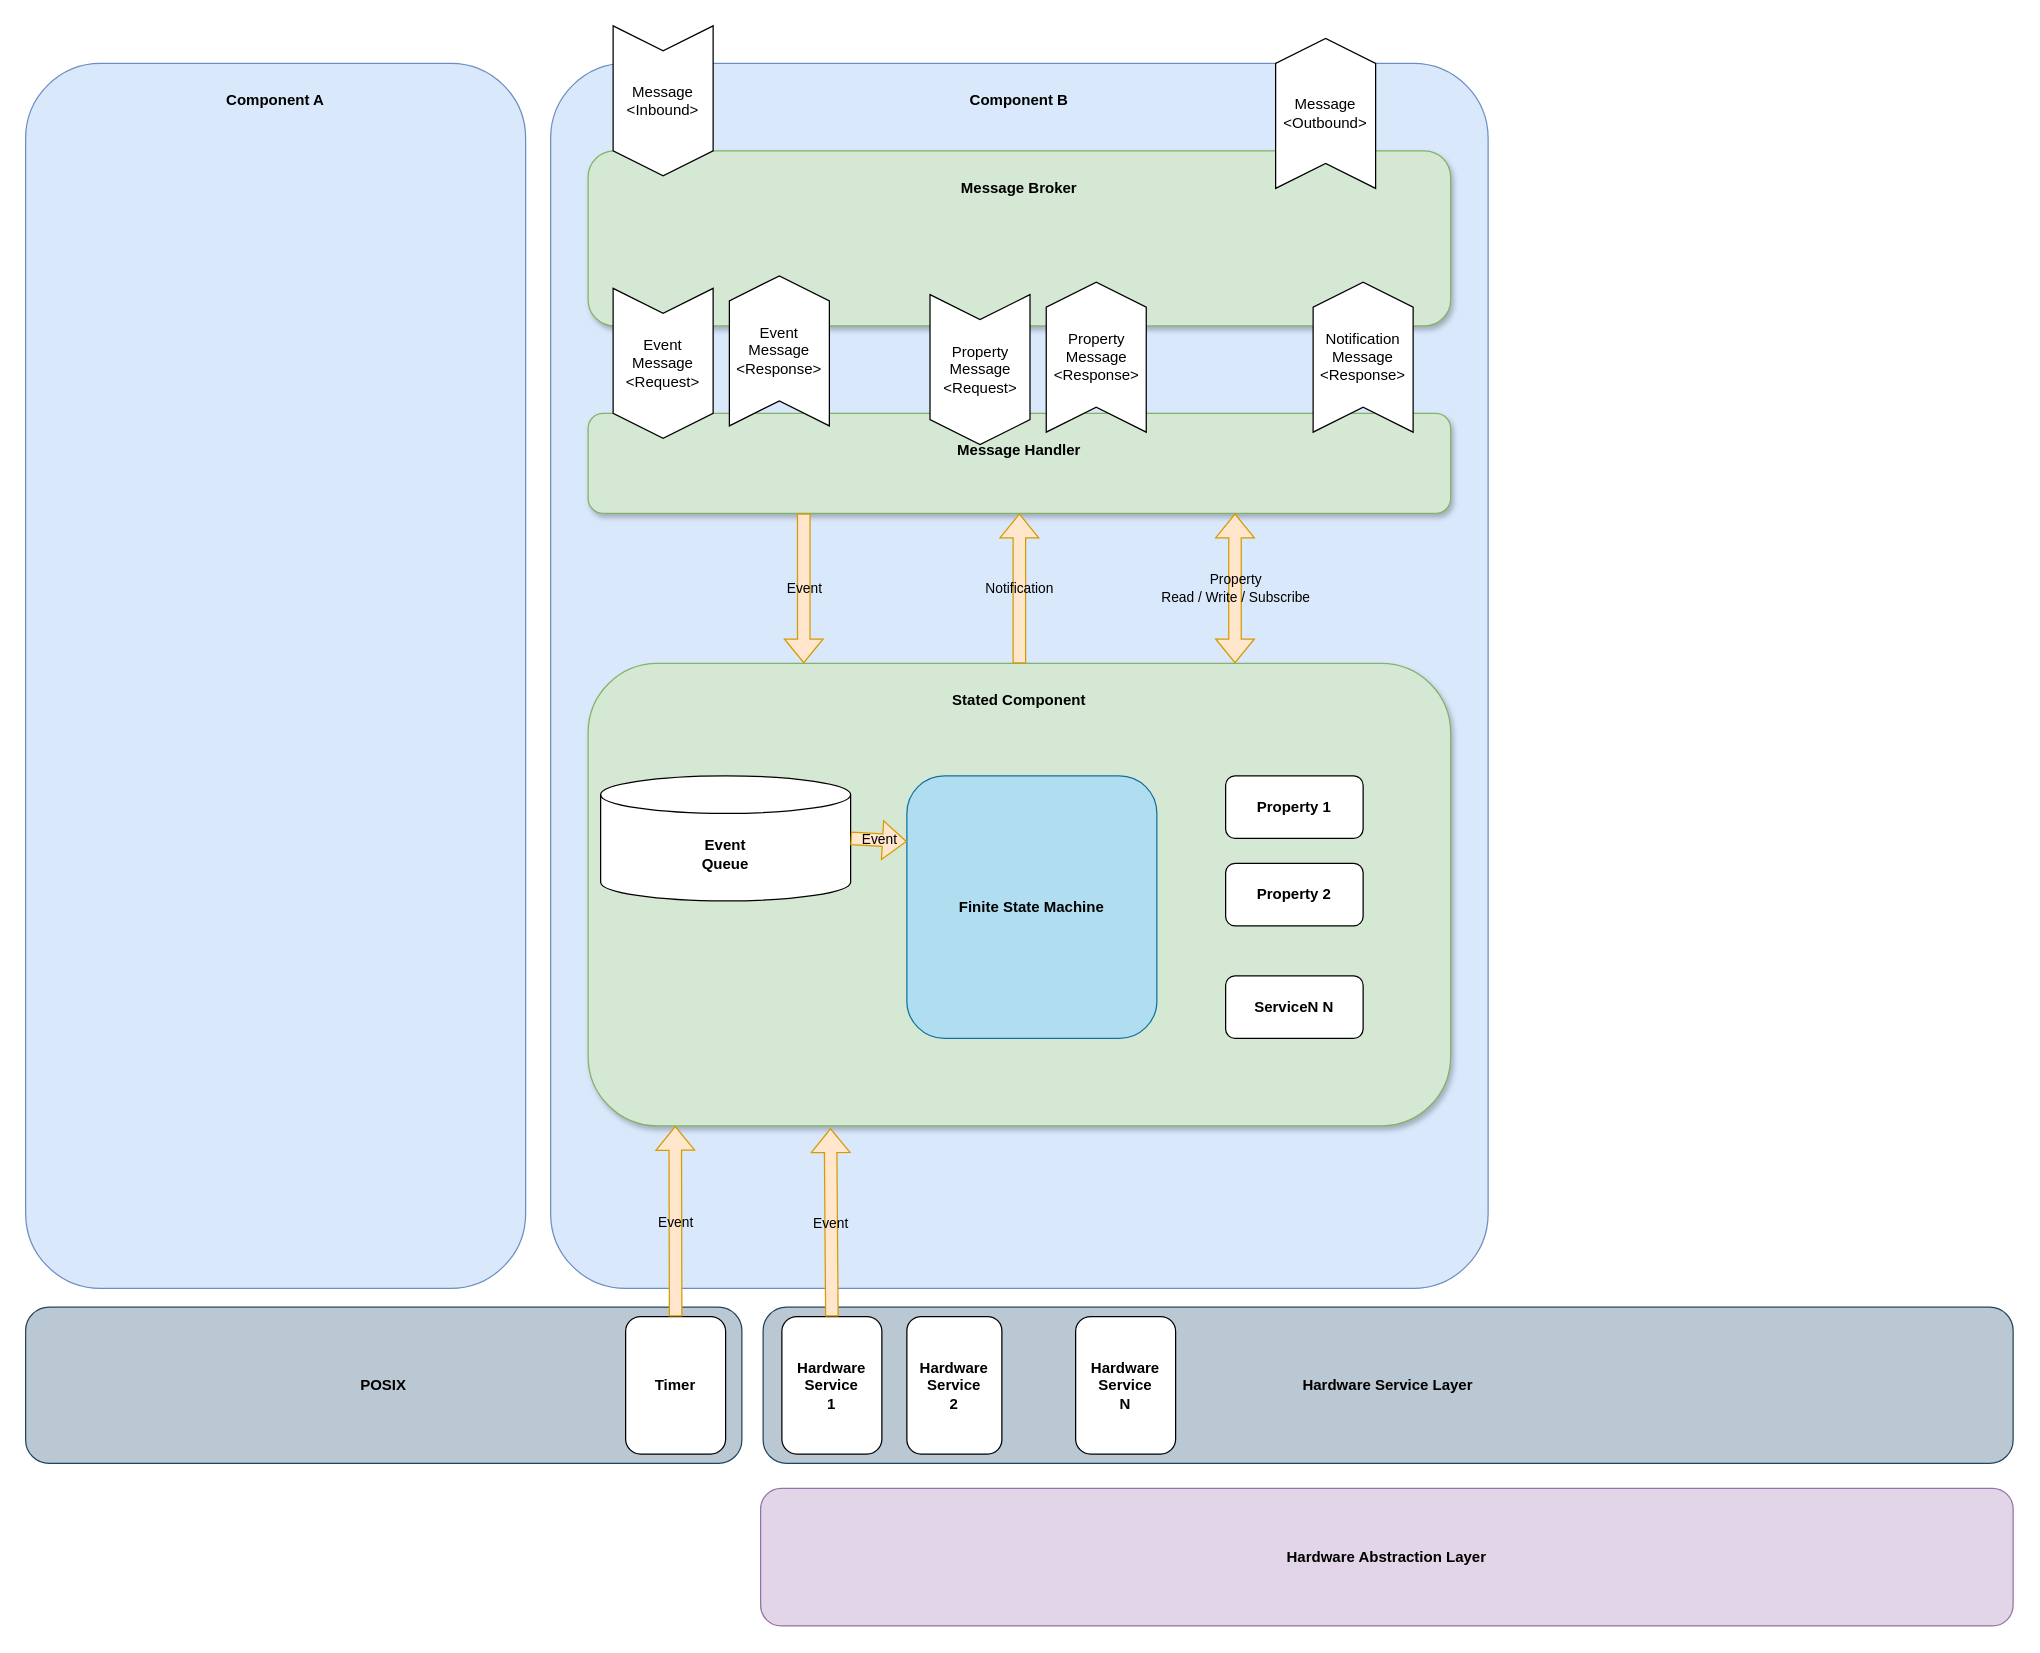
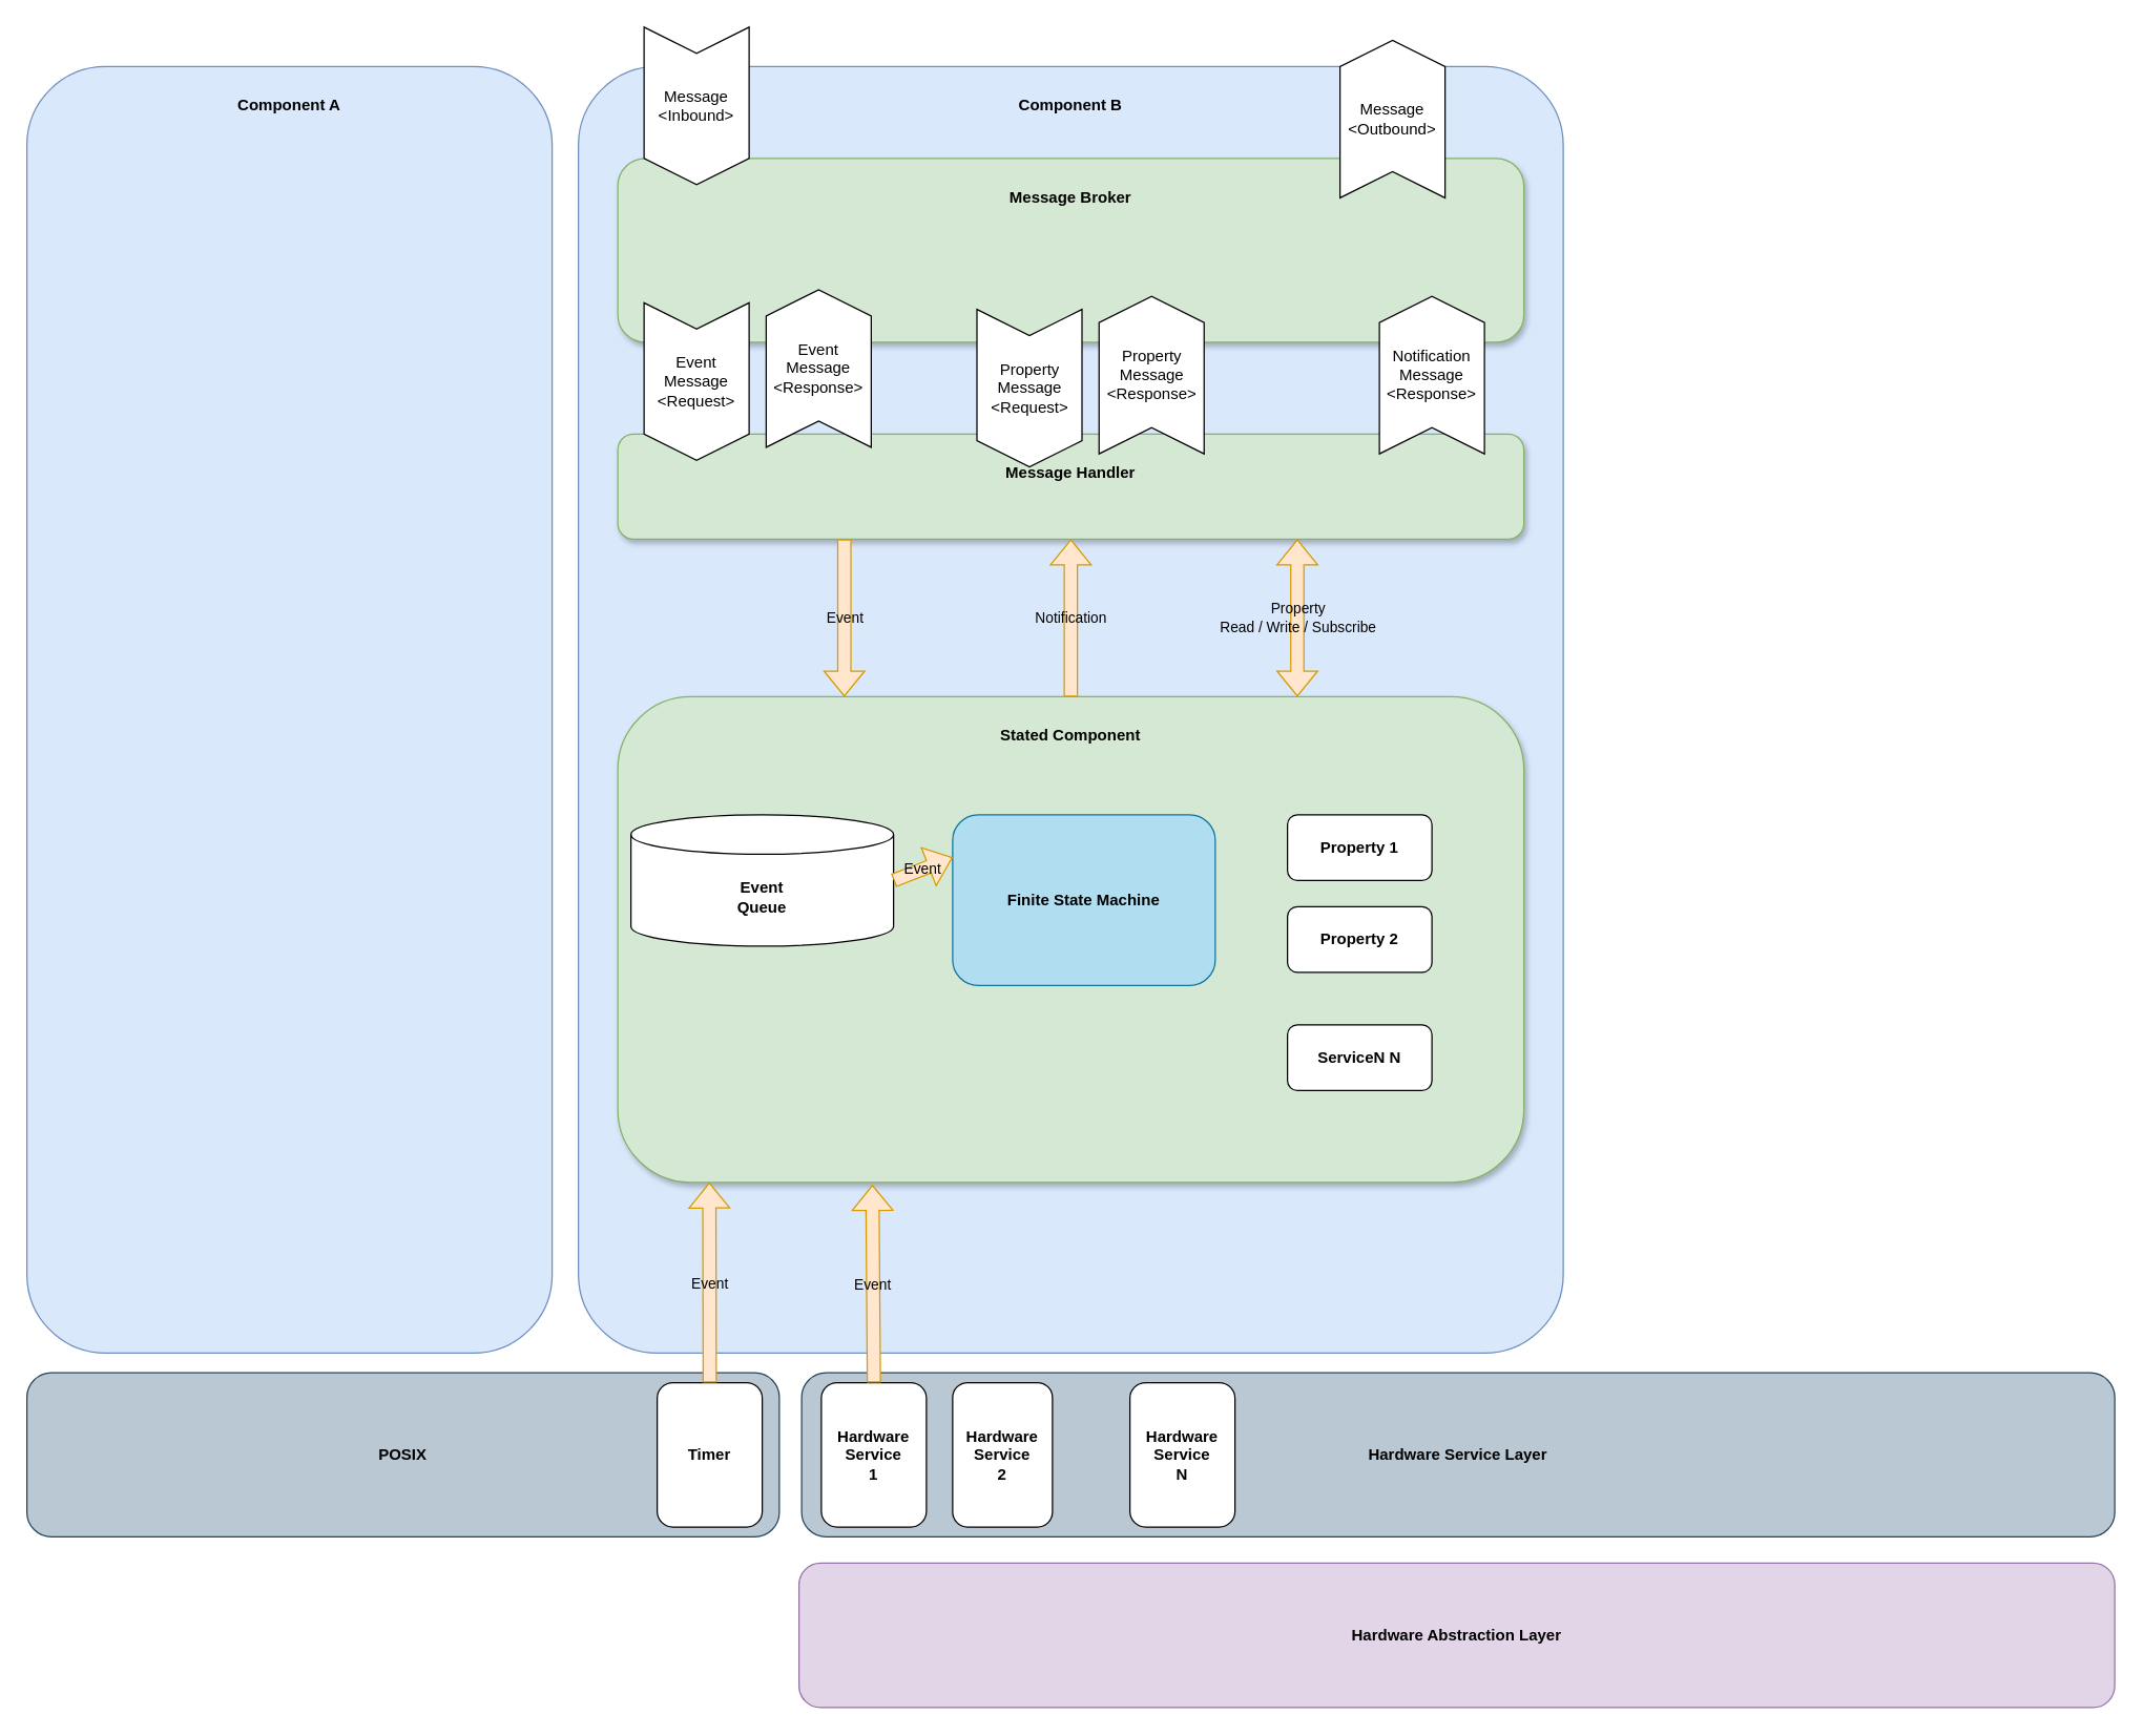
  <mxCell id="0" />
  <mxCell id="1" parent="0" />
  <mxCell id="2" value="&lt;h4&gt;Hardware Service Layer&lt;/h4&gt;" style="rounded=1;whiteSpace=wrap;html=1;verticalAlign=middle;fillColor=#bac8d3;strokeColor=#23445d;align=center;" vertex="1" parent="1"><mxGeometry x="610" y="1045" width="1000" height="125" as="geometry" /></mxCell>
  <mxCell id="3" value="&lt;h4&gt;Hardware Abstraction Layer&lt;/h4&gt;" style="rounded=1;whiteSpace=wrap;html=1;verticalAlign=middle;fillColor=#e1d5e7;strokeColor=#9673a6;" vertex="1" parent="1"><mxGeometry x="608" y="1190" width="1002" height="110" as="geometry" /></mxCell>
  <mxCell id="4" value="&lt;h4&gt;POSIX&lt;/h4&gt;" style="rounded=1;whiteSpace=wrap;html=1;verticalAlign=middle;fillColor=#bac8d3;strokeColor=#23445d;" vertex="1" parent="1"><mxGeometry x="20" y="1045" width="573" height="125" as="geometry" /></mxCell>
  <mxCell id="5" value="&lt;h4&gt;Component B&lt;/h4&gt;" style="rounded=1;whiteSpace=wrap;html=1;verticalAlign=top;fillColor=#dae8fc;strokeColor=#6c8ebf;arcSize=8;" vertex="1" parent="1"><mxGeometry x="440" y="50" width="750" height="980" as="geometry" /></mxCell>
  <mxCell id="6" value="&lt;h4&gt;Stated Component&lt;/h4&gt;" style="rounded=1;whiteSpace=wrap;html=1;verticalAlign=top;fillColor=#d5e8d4;strokeColor=#82b366;shadow=1;" parent="1" vertex="1"><mxGeometry x="470" y="530" width="690" height="370" as="geometry" /></mxCell>
- <mxCell id="7" value="&lt;h4&gt;Finite State Machine&lt;/h4&gt;" style="rounded=1;whiteSpace=wrap;html=1;fillColor=#b1ddf0;strokeColor=#10739e;" parent="1" vertex="1"><mxGeometry x="725" y="620" width="200" height="210" as="geometry" /></mxCell>
+ <mxCell id="7" value="&lt;h4&gt;Finite State Machine&lt;/h4&gt;" style="rounded=1;whiteSpace=wrap;html=1;fillColor=#b1ddf0;strokeColor=#10739e;" parent="1" vertex="1"><mxGeometry x="725" y="620" width="200" height="130" as="geometry" /></mxCell>
  <mxCell id="8" value="&lt;h4&gt;Event&lt;br&gt;Queue&lt;/h4&gt;" style="shape=cylinder3;whiteSpace=wrap;html=1;boundedLbl=1;backgroundOutline=1;size=15;" parent="1" vertex="1"><mxGeometry x="480" y="620" width="200" height="100" as="geometry" /></mxCell>
  <mxCell id="9" value="&lt;h4&gt;Hardware Service&lt;br&gt;1&lt;/h4&gt;" style="rounded=1;whiteSpace=wrap;html=1;" parent="1" vertex="1"><mxGeometry x="625" y="1052.5" width="80" height="110" as="geometry" /></mxCell>
  <mxCell id="10" value="&lt;h4 style=&quot;border-color: var(--border-color);&quot;&gt;Hardware Service&lt;br style=&quot;border-color: var(--border-color);&quot;&gt;2&lt;/h4&gt;" style="rounded=1;whiteSpace=wrap;html=1;" vertex="1" parent="1"><mxGeometry x="725" y="1052.5" width="76" height="110" as="geometry" /></mxCell>
  <mxCell id="11" value="&lt;h4 style=&quot;border-color: var(--border-color);&quot;&gt;Hardware Service&lt;br style=&quot;border-color: var(--border-color);&quot;&gt;N&lt;/h4&gt;" style="rounded=1;whiteSpace=wrap;html=1;" vertex="1" parent="1"><mxGeometry x="860" y="1052.5" width="80" height="110" as="geometry" /></mxCell>
  <mxCell id="12" value="&lt;h4&gt;Message Handler&lt;/h4&gt;" style="rounded=1;whiteSpace=wrap;html=1;verticalAlign=top;fillColor=#d5e8d4;strokeColor=#82b366;shadow=1;" vertex="1" parent="1"><mxGeometry x="470" y="330" width="690" height="80" as="geometry" /></mxCell>
  <mxCell id="13" value="&lt;h4&gt;Message Broker&lt;/h4&gt;" style="rounded=1;whiteSpace=wrap;html=1;verticalAlign=top;fillColor=#d5e8d4;strokeColor=#82b366;shadow=1;" parent="1" vertex="1"><mxGeometry x="470" y="120" width="690" height="140" as="geometry" /></mxCell>
  <mxCell id="14" value="Message&lt;br&gt;&amp;lt;Inbound&amp;gt;" style="shape=step;perimeter=stepPerimeter;whiteSpace=wrap;html=1;fixedSize=1;direction=south;" parent="1" vertex="1"><mxGeometry x="490" y="20" width="80" height="120" as="geometry" /></mxCell>
  <mxCell id="15" value="Message&lt;br&gt;&amp;lt;Outbound&amp;gt;" style="shape=step;perimeter=stepPerimeter;whiteSpace=wrap;html=1;fixedSize=1;direction=north;" vertex="1" parent="1"><mxGeometry x="1020" y="30" width="80" height="120" as="geometry" /></mxCell>
  <mxCell id="16" value="Property&lt;br&gt;Read / Write / Subscribe" style="shape=flexArrow;endArrow=classic;startArrow=classic;html=1;rounded=0;entryX=0.75;entryY=1;entryDx=0;entryDy=0;exitX=0.75;exitY=0;exitDx=0;exitDy=0;labelBackgroundColor=none;fillColor=#ffe6cc;strokeColor=#d79b00;" edge="1" parent="1" source="6" target="12"><mxGeometry width="100" height="100" relative="1" as="geometry"><mxPoint x="700" y="720" as="sourcePoint" /><mxPoint x="800" y="620" as="targetPoint" /></mxGeometry></mxCell>
  <mxCell id="17" value="Event" style="shape=flexArrow;endArrow=classic;html=1;rounded=0;exitX=0.25;exitY=1;exitDx=0;exitDy=0;entryX=0.25;entryY=0;entryDx=0;entryDy=0;labelBackgroundColor=none;fillColor=#ffe6cc;strokeColor=#d79b00;" edge="1" parent="1" source="12" target="6"><mxGeometry width="50" height="50" relative="1" as="geometry"><mxPoint x="730" y="690" as="sourcePoint" /><mxPoint x="780" y="640" as="targetPoint" /></mxGeometry></mxCell>
  <mxCell id="18" value="Notification" style="shape=flexArrow;endArrow=classic;html=1;rounded=0;entryX=0.5;entryY=1;entryDx=0;entryDy=0;exitX=0.5;exitY=0;exitDx=0;exitDy=0;fillColor=#ffe6cc;strokeColor=#d79b00;labelBackgroundColor=none;" edge="1" parent="1" source="6" target="12"><mxGeometry width="50" height="50" relative="1" as="geometry"><mxPoint x="1080" y="450" as="sourcePoint" /><mxPoint x="780" y="640" as="targetPoint" /></mxGeometry></mxCell>
  <mxCell id="19" value="Event" style="shape=flexArrow;endArrow=classic;html=1;rounded=0;exitX=0.5;exitY=0;exitDx=0;exitDy=0;fillColor=#ffe6cc;strokeColor=#d79b00;labelBackgroundColor=none;entryX=0.281;entryY=1.005;entryDx=0;entryDy=0;entryPerimeter=0;" edge="1" parent="1" source="9" target="6"><mxGeometry width="50" height="50" relative="1" as="geometry"><mxPoint x="730" y="570" as="sourcePoint" /><mxPoint x="380" y="710" as="targetPoint" /></mxGeometry></mxCell>
  <mxCell id="20" value="&lt;h4&gt;Timer&lt;/h4&gt;" style="rounded=1;whiteSpace=wrap;html=1;" vertex="1" parent="1"><mxGeometry x="500" y="1052.5" width="80" height="110" as="geometry" /></mxCell>
  <mxCell id="21" value="Event" style="shape=flexArrow;endArrow=classic;html=1;rounded=0;exitX=0.5;exitY=0;exitDx=0;exitDy=0;fillColor=#ffe6cc;strokeColor=#d79b00;labelBackgroundColor=none;entryX=0.101;entryY=1;entryDx=0;entryDy=0;entryPerimeter=0;" edge="1" parent="1" source="20" target="6"><mxGeometry width="50" height="50" relative="1" as="geometry"><mxPoint x="675" y="1020" as="sourcePoint" /><mxPoint x="679" y="668" as="targetPoint" /></mxGeometry></mxCell>
  <mxCell id="22" value="Notification&lt;br&gt;Message&lt;br&gt;&amp;lt;Response&amp;gt;" style="shape=step;perimeter=stepPerimeter;whiteSpace=wrap;html=1;fixedSize=1;rotation=0;direction=north;" vertex="1" parent="1"><mxGeometry x="1050" y="225" width="80" height="120" as="geometry" /></mxCell>
  <mxCell id="23" value="" style="group" vertex="1" connectable="0" parent="1"><mxGeometry x="743.5" y="225" width="173" height="130" as="geometry" /></mxCell>
  <mxCell id="24" value="Property&lt;br&gt;Message&lt;br&gt;&amp;lt;Response&amp;gt;" style="shape=step;perimeter=stepPerimeter;whiteSpace=wrap;html=1;fixedSize=1;rotation=0;direction=north;" vertex="1" parent="23"><mxGeometry x="93" width="80" height="120" as="geometry" /></mxCell>
  <mxCell id="25" value="Property&lt;br&gt;Message&lt;br&gt;&amp;lt;Request&amp;gt;" style="shape=step;perimeter=stepPerimeter;whiteSpace=wrap;html=1;fixedSize=1;rotation=0;direction=south;" vertex="1" parent="23"><mxGeometry y="10" width="80" height="120" as="geometry" /></mxCell>
  <mxCell id="26" value="" style="group" vertex="1" connectable="0" parent="1"><mxGeometry x="490" y="220" width="173" height="130" as="geometry" /></mxCell>
  <mxCell id="27" value="Event&lt;br&gt;Message&lt;br&gt;&amp;lt;Response&amp;gt;" style="shape=step;perimeter=stepPerimeter;whiteSpace=wrap;html=1;fixedSize=1;rotation=0;direction=north;" vertex="1" parent="26"><mxGeometry x="93" width="80" height="120" as="geometry" /></mxCell>
  <mxCell id="28" value="Event&lt;br&gt;Message&lt;br&gt;&amp;lt;Request&amp;gt;" style="shape=step;perimeter=stepPerimeter;whiteSpace=wrap;html=1;fixedSize=1;rotation=0;direction=south;" vertex="1" parent="26"><mxGeometry y="10" width="80" height="120" as="geometry" /></mxCell>
  <mxCell id="29" value="" style="group" vertex="1" connectable="0" parent="1"><mxGeometry x="980" y="620" width="110" height="210" as="geometry" /></mxCell>
  <mxCell id="30" value="&lt;h4&gt;Property 1&lt;/h4&gt;" style="rounded=1;whiteSpace=wrap;html=1;" vertex="1" parent="29"><mxGeometry width="110" height="50" as="geometry" /></mxCell>
  <mxCell id="31" value="&lt;h4&gt;Property 2&lt;/h4&gt;" style="rounded=1;whiteSpace=wrap;html=1;" vertex="1" parent="29"><mxGeometry y="70" width="110" height="50" as="geometry" /></mxCell>
  <mxCell id="32" value="&lt;h4&gt;ServiceN N&lt;/h4&gt;" style="rounded=1;whiteSpace=wrap;html=1;" vertex="1" parent="29"><mxGeometry y="160" width="110" height="50" as="geometry" /></mxCell>
  <mxCell id="33" value="Event" style="shape=flexArrow;endArrow=classic;html=1;rounded=0;exitX=1;exitY=0.5;exitDx=0;exitDy=0;entryX=0;entryY=0.25;entryDx=0;entryDy=0;labelBackgroundColor=none;fillColor=#ffe6cc;strokeColor=#d79b00;exitPerimeter=0;" edge="1" parent="1" source="8" target="7"><mxGeometry width="50" height="50" relative="1" as="geometry"><mxPoint x="653" y="420" as="sourcePoint" /><mxPoint x="653" y="540" as="targetPoint" /></mxGeometry></mxCell>
  <mxCell id="34" value="&lt;h4&gt;Component A&lt;/h4&gt;" style="rounded=1;whiteSpace=wrap;html=1;verticalAlign=top;fillColor=#dae8fc;strokeColor=#6c8ebf;" vertex="1" parent="1"><mxGeometry x="20" y="50" width="400" height="980" as="geometry" /></mxCell>
